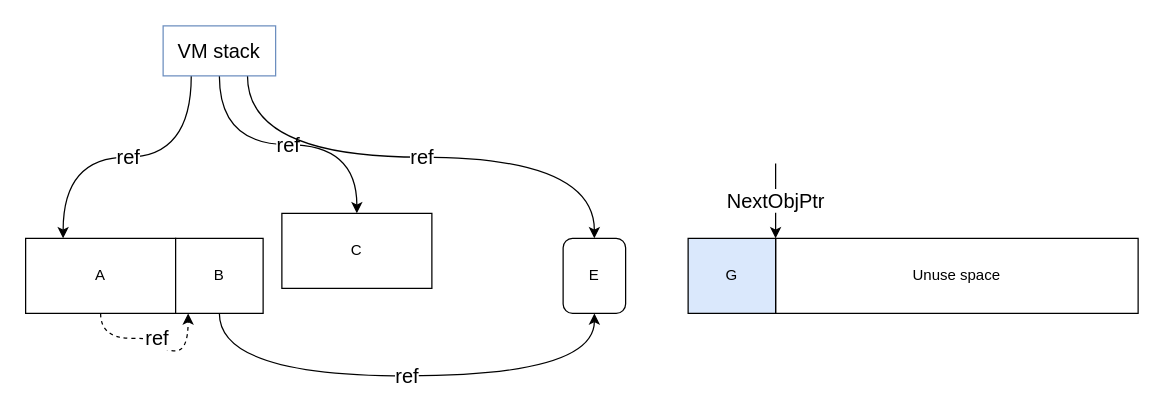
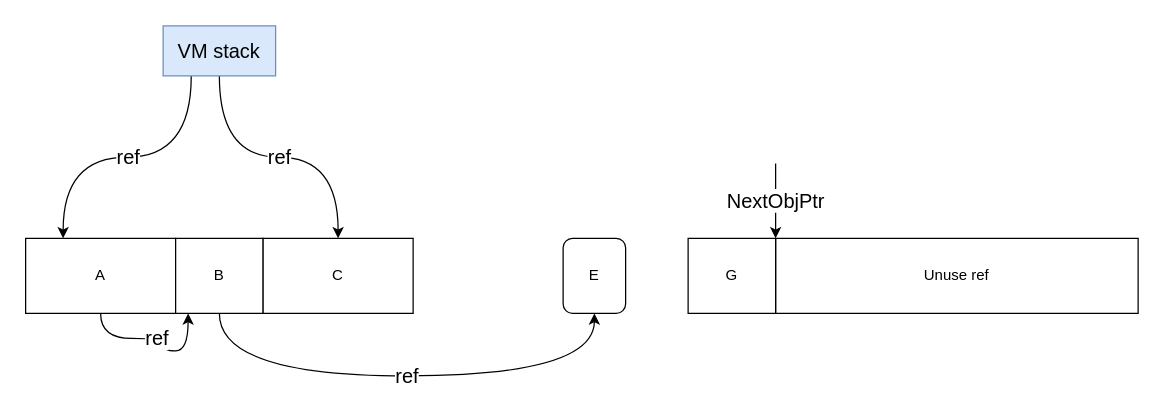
  <mxCell id="0" />
  <mxCell id="1" parent="0" />
- <mxCell id="2" value="Unuse space" style="rounded=0;whiteSpace=wrap;html=1;" vertex="1" parent="1"><mxGeometry x="620" y="190" width="290" height="60" as="geometry" /></mxCell>
- <mxCell id="3" value="&lt;font style=&quot;font-size: 16px;&quot;&gt;ref&lt;/font&gt;" style="edgeStyle=orthogonalEdgeStyle;rounded=0;orthogonalLoop=1;jettySize=auto;html=1;exitX=0.5;exitY=1;exitDx=0;exitDy=0;entryX=0.143;entryY=1;entryDx=0;entryDy=0;curved=1;entryPerimeter=0;dashed=1;" edge="1" parent="1" source="4" target="6"><mxGeometry relative="1" as="geometry"><Array as="points"><mxPoint x="80" y="270" /><mxPoint x="130" y="270" /><mxPoint x="130" y="280" /><mxPoint x="150" y="280" /></Array></mxGeometry></mxCell>
+ <mxCell id="2" value="Unuse ref" style="rounded=0;whiteSpace=wrap;html=1;" vertex="1" parent="1"><mxGeometry x="620" y="190" width="290" height="60" as="geometry" /></mxCell>
+ <mxCell id="3" value="&lt;font style=&quot;font-size: 16px;&quot;&gt;ref&lt;/font&gt;" style="edgeStyle=orthogonalEdgeStyle;rounded=0;orthogonalLoop=1;jettySize=auto;html=1;exitX=0.5;exitY=1;exitDx=0;exitDy=0;entryX=0.143;entryY=1;entryDx=0;entryDy=0;curved=1;entryPerimeter=0;" edge="1" parent="1" source="4" target="6"><mxGeometry relative="1" as="geometry"><Array as="points"><mxPoint x="80" y="270" /><mxPoint x="130" y="270" /><mxPoint x="130" y="280" /><mxPoint x="150" y="280" /></Array></mxGeometry></mxCell>
  <mxCell id="4" value="A" style="rounded=0;whiteSpace=wrap;html=1;" vertex="1" parent="1"><mxGeometry x="20" y="190" width="120" height="60" as="geometry" /></mxCell>
  <mxCell id="5" value="&lt;font style=&quot;font-size: 16px;&quot;&gt;ref&lt;/font&gt;" style="edgeStyle=orthogonalEdgeStyle;rounded=0;orthogonalLoop=1;jettySize=auto;html=1;exitX=0.5;exitY=1;exitDx=0;exitDy=0;entryX=0.5;entryY=1;entryDx=0;entryDy=0;curved=1;" edge="1" parent="1" source="6" target="13"><mxGeometry relative="1" as="geometry"><Array as="points"><mxPoint x="175" y="300" /><mxPoint x="475" y="300" /></Array></mxGeometry></mxCell>
  <mxCell id="6" value="B" style="rounded=0;whiteSpace=wrap;html=1;" vertex="1" parent="1"><mxGeometry x="140" y="190" width="70" height="60" as="geometry" /></mxCell>
- <mxCell id="7" value="C" style="rounded=0;whiteSpace=wrap;html=1;" vertex="1" parent="1"><mxGeometry x="225" y="170" width="120" height="60" as="geometry" /></mxCell>
+ <mxCell id="7" value="C" style="rounded=0;whiteSpace=wrap;html=1;" vertex="1" parent="1"><mxGeometry x="210" y="190" width="120" height="60" as="geometry" /></mxCell>
  <mxCell id="8" value="&lt;font style=&quot;font-size: 16px;&quot;&gt;NextObjPtr&lt;/font&gt;" style="endArrow=classic;html=1;rounded=0;" edge="1" parent="1"><mxGeometry width="50" height="50" relative="1" as="geometry"><mxPoint x="620" y="130" as="sourcePoint" /><mxPoint x="620" y="190" as="targetPoint" /></mxGeometry></mxCell>
  <mxCell id="9" value="&lt;font style=&quot;font-size: 16px;&quot;&gt;ref&lt;/font&gt;" style="edgeStyle=orthogonalEdgeStyle;rounded=0;orthogonalLoop=1;jettySize=auto;html=1;exitX=0.25;exitY=1;exitDx=0;exitDy=0;entryX=0.25;entryY=0;entryDx=0;entryDy=0;curved=1;" edge="1" parent="1" source="12" target="4"><mxGeometry relative="1" as="geometry" /></mxCell>
  <mxCell id="10" value="&lt;font style=&quot;font-size: 16px;&quot;&gt;ref&lt;/font&gt;" style="edgeStyle=orthogonalEdgeStyle;rounded=0;orthogonalLoop=1;jettySize=auto;html=1;exitX=0.5;exitY=1;exitDx=0;exitDy=0;entryX=0.5;entryY=0;entryDx=0;entryDy=0;curved=1;" edge="1" parent="1" source="12" target="7"><mxGeometry relative="1" as="geometry" /></mxCell>
- <mxCell id="11" value="&lt;font style=&quot;font-size: 16px;&quot;&gt;ref&lt;/font&gt;" style="edgeStyle=orthogonalEdgeStyle;rounded=0;orthogonalLoop=1;jettySize=auto;html=1;exitX=0.75;exitY=1;exitDx=0;exitDy=0;entryX=0.5;entryY=0;entryDx=0;entryDy=0;curved=1;" edge="1" parent="1" source="12" target="13"><mxGeometry relative="1" as="geometry" /></mxCell>
- <mxCell id="12" value="&lt;font style=&quot;font-size: 16px;&quot;&gt;VM stack&lt;/font&gt;" style="rounded=0;whiteSpace=wrap;html=1;fillColor=#ffffff;strokeColor=#6c8ebf;" vertex="1" parent="1"><mxGeometry x="130" y="20" width="90" height="40" as="geometry" /></mxCell>
+ <mxCell id="12" value="&lt;font style=&quot;font-size: 16px;&quot;&gt;VM stack&lt;/font&gt;" style="rounded=0;whiteSpace=wrap;html=1;fillColor=#dae8fc;strokeColor=#6c8ebf;" vertex="1" parent="1"><mxGeometry x="130" y="20" width="90" height="40" as="geometry" /></mxCell>
  <mxCell id="13" value="E" style="whiteSpace=wrap;html=1;rounded=1;" vertex="1" parent="1"><mxGeometry x="450" y="190" width="50" height="60" as="geometry" /></mxCell>
- <mxCell id="14" value="G" style="rounded=0;whiteSpace=wrap;html=1;fillColor=#dae8fc;" vertex="1" parent="1"><mxGeometry x="550" y="190" width="70" height="60" as="geometry" /></mxCell>
+ <mxCell id="14" value="G" style="rounded=0;whiteSpace=wrap;html=1;" vertex="1" parent="1"><mxGeometry x="550" y="190" width="70" height="60" as="geometry" /></mxCell>
